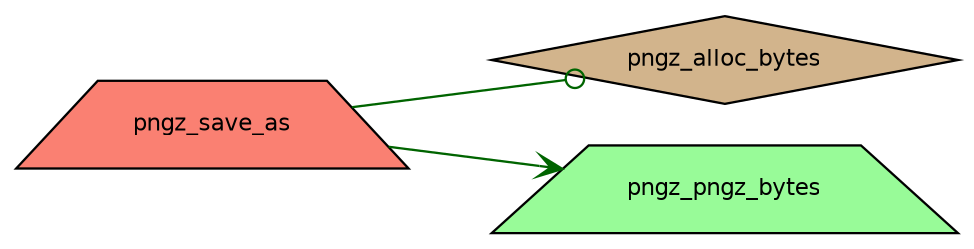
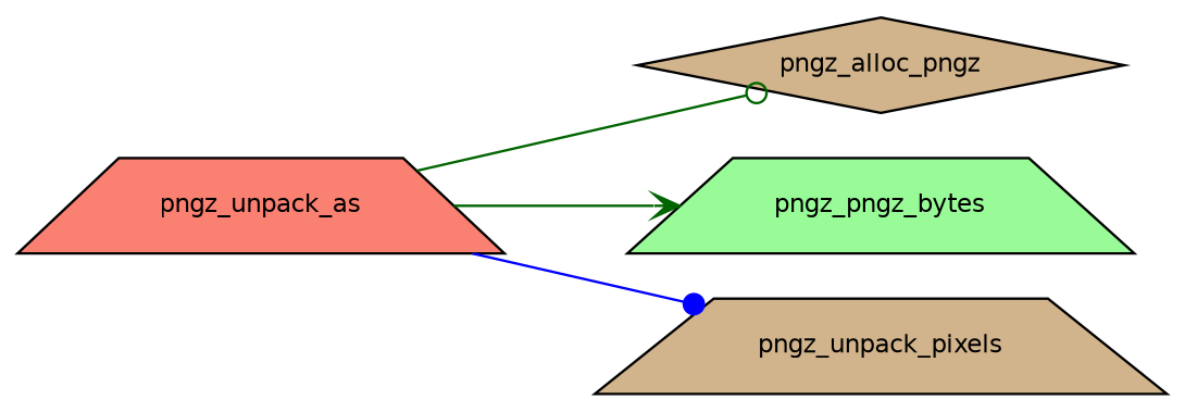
  digraph {
    rankdir=LR
    node [color=black fillcolor=tan fontname=Helvetica fontsize=10 shape=trapezium style=filled]
    edge [color=darkgreen fontname=Helvetica fontsize=10 labelfontname=Helvetica labelfontsize=10 style=solid]
-   n1 [fillcolor=salmon fontcolor=black height=0.2 label=pngz_save_as width=0.4]
-   n2 [height=0.2 label=pngz_alloc_bytes shape=diamond width=0.4]
+   n1 [fillcolor=salmon fontcolor=black height=0.2 label=pngz_unpack_as width=0.4]
+   n2 [height=0.2 label=pngz_alloc_pngz shape=diamond width=0.4]
    n3 [fillcolor=palegreen height=0.2 label=pngz_pngz_bytes width=0.4]
+   n4 [height=0.2 label=pngz_unpack_pixels width=0.4]
    n1 -> n2 [arrowhead=odot]
    n1 -> n3 [arrowhead=vee]
+   n1 -> n4 [arrowhead=dot color=blue]
  }
